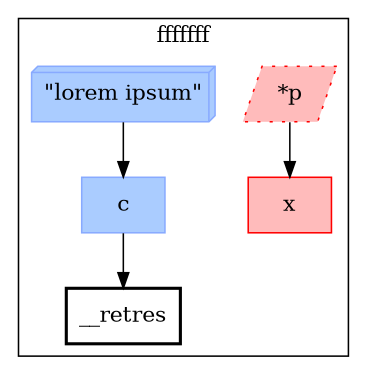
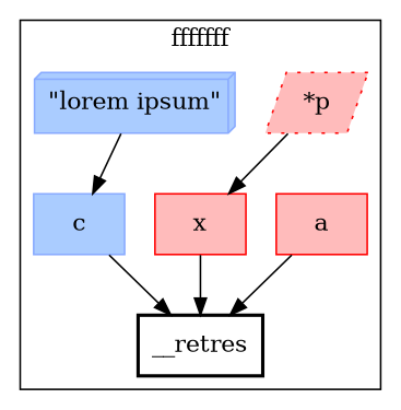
  digraph {
    node [shape=box style=filled color="#FF0000" fillcolor="#FFBBBB"]
    n1 [label=<__retres> style=bold color="" fillcolor=""]
+   n2 [label=<a>]
    n3 [label=<x>]
    n4 [color="#88AAFF" fillcolor="#AACCFF" label=<c>]
    n5 [label=<*p> shape=parallelogram style="filled,dotted"]
    n6 [color="#88AAFF" fillcolor="#AACCFF" label=<"lorem ipsum"> shape=box3d]
    subgraph cluster_1 {
      label=fffffff
      n1
+     n2
      n3
      n4
      n5
      n6
    }
+   n2 -> n1
+   n3 -> n1
    n4 -> n1
    n5 -> n3
    n6 -> n4
  }
